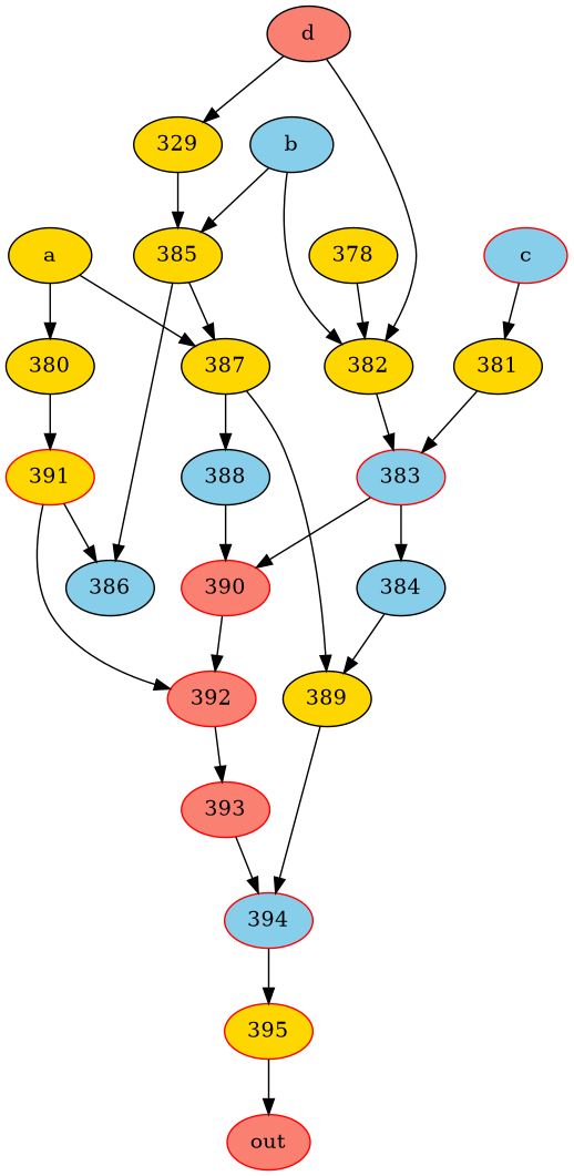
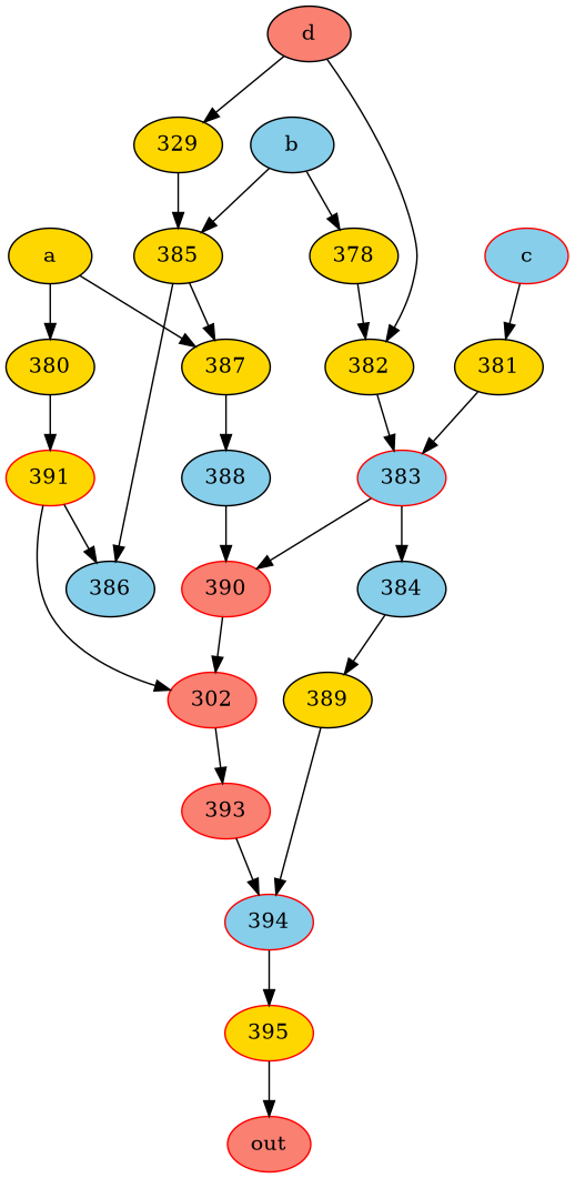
  strict digraph {
    node [color=black fillcolor=gold style=filled]
    395 [color=red]
    out [color=red fillcolor=salmon]
    a
    380
    387
    391 [color=red]
    388 [fillcolor=skyblue]
    389
-   392 [color=red fillcolor=salmon]
+   392 [color=red fillcolor=salmon label=302]
    386 [fillcolor=skyblue]
    390 [color=red fillcolor=salmon]
    394 [color=red fillcolor=skyblue]
    393 [color=red fillcolor=salmon]
    b [fillcolor=skyblue]
    378
    385
    382
    383 [color=red fillcolor=skyblue]
    384 [fillcolor=skyblue]
    c [color=red fillcolor=skyblue]
    381
    d [fillcolor=salmon]
    n23 [label=329]
    395 -> out
    a -> 380
    a -> 387
    380 -> 391
    387 -> 388
-   387 -> 389
    391 -> 392
    391 -> 386
    388 -> 390
    389 -> 394
    392 -> 393
    390 -> 392
    394 -> 395
    393 -> 394
-   b -> 382
+   b -> 378
    b -> 385
    378 -> 382
    385 -> 387
    385 -> 386
    382 -> 383
    383 -> 390
    383 -> 384
    384 -> 389
    c -> 381
    381 -> 383
    d -> 382
    d -> n23
    n23 -> 385
  }
